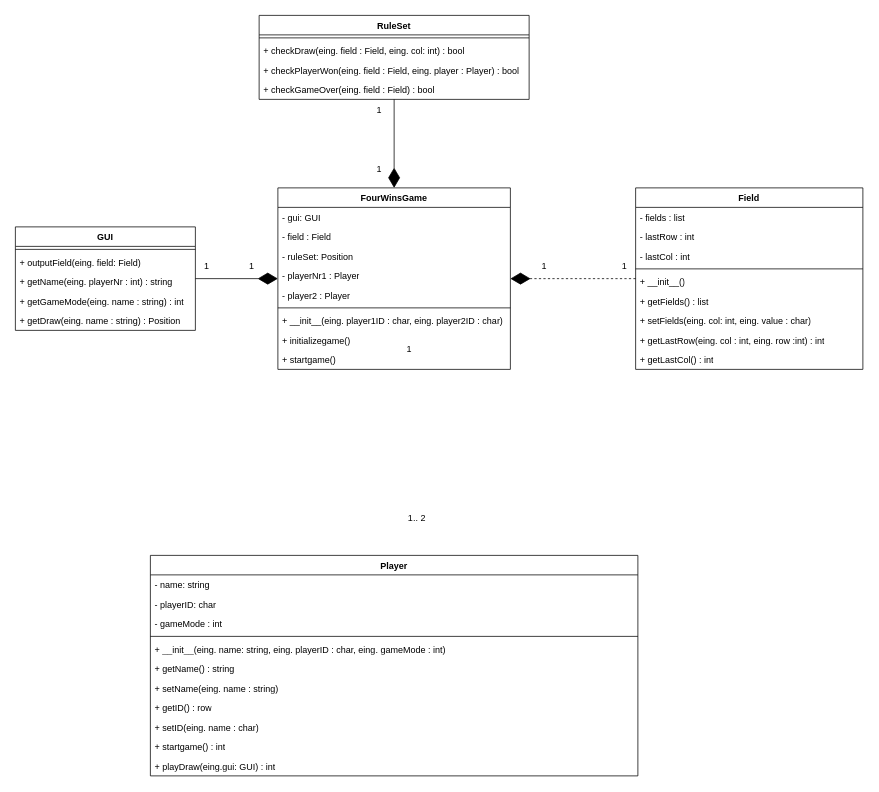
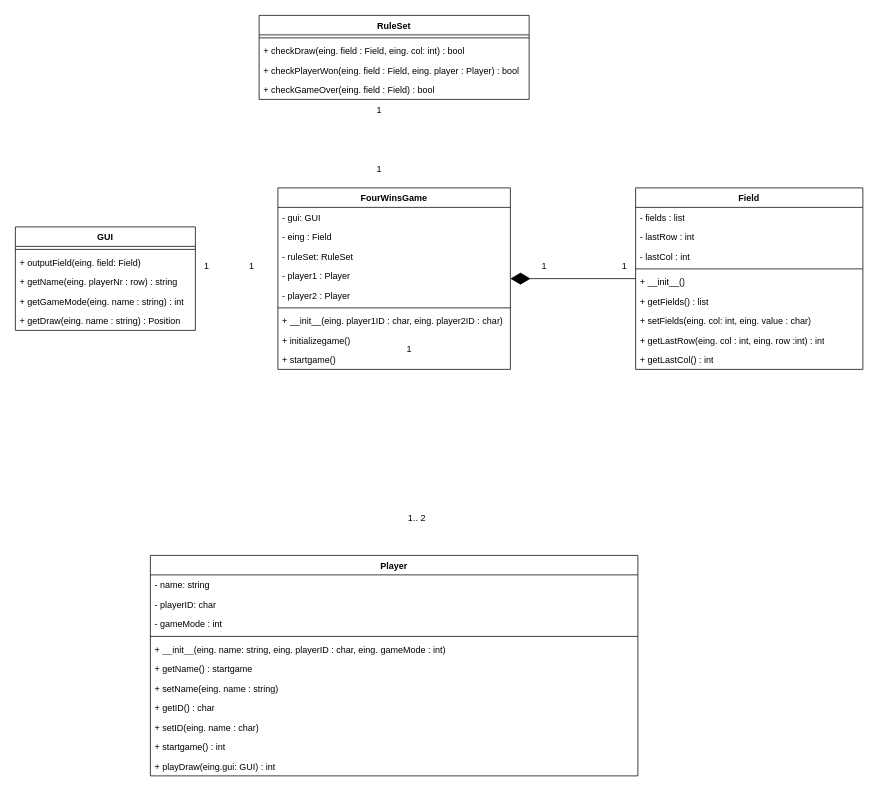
  <mxCell id="0" />
  <mxCell id="1" parent="0" />
  <mxCell id="2" value="FourWinsGame" style="swimlane;fontStyle=1;align=center;verticalAlign=top;childLayout=stackLayout;horizontal=1;startSize=26;horizontalStack=0;resizeParent=1;resizeParentMax=0;resizeLast=0;collapsible=1;marginBottom=0;whiteSpace=wrap;html=1;" vertex="1" parent="1"><mxGeometry x="370" y="250" width="310" height="242" as="geometry" /></mxCell>
  <mxCell id="3" value="- gui: GUI" style="text;strokeColor=none;fillColor=none;align=left;verticalAlign=top;spacingLeft=4;spacingRight=4;overflow=hidden;rotatable=0;points=[[0,0.5],[1,0.5]];portConstraint=eastwest;whiteSpace=wrap;html=1;" vertex="1" parent="2"><mxGeometry y="26" width="310" height="26" as="geometry" /></mxCell>
- <mxCell id="4" value="- field : Field" style="text;strokeColor=none;fillColor=none;align=left;verticalAlign=top;spacingLeft=4;spacingRight=4;overflow=hidden;rotatable=0;points=[[0,0.5],[1,0.5]];portConstraint=eastwest;whiteSpace=wrap;html=1;" vertex="1" parent="2"><mxGeometry y="52" width="310" height="26" as="geometry" /></mxCell>
- <mxCell id="5" value="- ruleSet: Position" style="text;strokeColor=none;fillColor=none;align=left;verticalAlign=top;spacingLeft=4;spacingRight=4;overflow=hidden;rotatable=0;points=[[0,0.5],[1,0.5]];portConstraint=eastwest;whiteSpace=wrap;html=1;" vertex="1" parent="2"><mxGeometry y="78" width="310" height="26" as="geometry" /></mxCell>
- <mxCell id="6" value="- playerNr1 : Player" style="text;strokeColor=none;fillColor=none;align=left;verticalAlign=top;spacingLeft=4;spacingRight=4;overflow=hidden;rotatable=0;points=[[0,0.5],[1,0.5]];portConstraint=eastwest;whiteSpace=wrap;html=1;" vertex="1" parent="2"><mxGeometry y="104" width="310" height="26" as="geometry" /></mxCell>
+ <mxCell id="4" value="- eing : Field" style="text;strokeColor=none;fillColor=none;align=left;verticalAlign=top;spacingLeft=4;spacingRight=4;overflow=hidden;rotatable=0;points=[[0,0.5],[1,0.5]];portConstraint=eastwest;whiteSpace=wrap;html=1;" vertex="1" parent="2"><mxGeometry y="52" width="310" height="26" as="geometry" /></mxCell>
+ <mxCell id="5" value="- ruleSet: RuleSet" style="text;strokeColor=none;fillColor=none;align=left;verticalAlign=top;spacingLeft=4;spacingRight=4;overflow=hidden;rotatable=0;points=[[0,0.5],[1,0.5]];portConstraint=eastwest;whiteSpace=wrap;html=1;" vertex="1" parent="2"><mxGeometry y="78" width="310" height="26" as="geometry" /></mxCell>
+ <mxCell id="6" value="- player1 : Player" style="text;strokeColor=none;fillColor=none;align=left;verticalAlign=top;spacingLeft=4;spacingRight=4;overflow=hidden;rotatable=0;points=[[0,0.5],[1,0.5]];portConstraint=eastwest;whiteSpace=wrap;html=1;" vertex="1" parent="2"><mxGeometry y="104" width="310" height="26" as="geometry" /></mxCell>
  <mxCell id="7" value="- player2 : Player" style="text;strokeColor=none;fillColor=none;align=left;verticalAlign=top;spacingLeft=4;spacingRight=4;overflow=hidden;rotatable=0;points=[[0,0.5],[1,0.5]];portConstraint=eastwest;whiteSpace=wrap;html=1;" vertex="1" parent="2"><mxGeometry y="130" width="310" height="26" as="geometry" /></mxCell>
  <mxCell id="8" value="" style="line;strokeWidth=1;fillColor=none;align=left;verticalAlign=middle;spacingTop=-1;spacingLeft=3;spacingRight=3;rotatable=0;labelPosition=right;points=[];portConstraint=eastwest;strokeColor=inherit;" vertex="1" parent="2"><mxGeometry y="156" width="310" height="8" as="geometry" /></mxCell>
  <mxCell id="9" value="+ __init__(eing. player1ID : char, eing. player2ID : char)" style="text;strokeColor=none;fillColor=none;align=left;verticalAlign=top;spacingLeft=4;spacingRight=4;overflow=hidden;rotatable=0;points=[[0,0.5],[1,0.5]];portConstraint=eastwest;whiteSpace=wrap;html=1;" vertex="1" parent="2"><mxGeometry y="164" width="310" height="26" as="geometry" /></mxCell>
  <mxCell id="10" value="&lt;div&gt;+ initializegame()&lt;/div&gt;" style="text;strokeColor=none;fillColor=none;align=left;verticalAlign=top;spacingLeft=4;spacingRight=4;overflow=hidden;rotatable=0;points=[[0,0.5],[1,0.5]];portConstraint=eastwest;whiteSpace=wrap;html=1;" vertex="1" parent="2"><mxGeometry y="190" width="310" height="26" as="geometry" /></mxCell>
  <mxCell id="11" value="+ startgame()" style="text;strokeColor=none;fillColor=none;align=left;verticalAlign=top;spacingLeft=4;spacingRight=4;overflow=hidden;rotatable=0;points=[[0,0.5],[1,0.5]];portConstraint=eastwest;whiteSpace=wrap;html=1;" vertex="1" parent="2"><mxGeometry y="216" width="310" height="26" as="geometry" /></mxCell>
  <mxCell id="12" value="Field" style="swimlane;fontStyle=1;align=center;verticalAlign=top;childLayout=stackLayout;horizontal=1;startSize=26;horizontalStack=0;resizeParent=1;resizeParentMax=0;resizeLast=0;collapsible=1;marginBottom=0;whiteSpace=wrap;html=1;" vertex="1" parent="1"><mxGeometry x="847" y="250" width="303" height="242" as="geometry" /></mxCell>
  <mxCell id="13" value="- fields : list" style="text;strokeColor=none;fillColor=none;align=left;verticalAlign=top;spacingLeft=4;spacingRight=4;overflow=hidden;rotatable=0;points=[[0,0.5],[1,0.5]];portConstraint=eastwest;whiteSpace=wrap;html=1;" vertex="1" parent="12"><mxGeometry y="26" width="303" height="26" as="geometry" /></mxCell>
  <mxCell id="14" value="- lastRow : int" style="text;strokeColor=none;fillColor=none;align=left;verticalAlign=top;spacingLeft=4;spacingRight=4;overflow=hidden;rotatable=0;points=[[0,0.5],[1,0.5]];portConstraint=eastwest;whiteSpace=wrap;html=1;" vertex="1" parent="12"><mxGeometry y="52" width="303" height="26" as="geometry" /></mxCell>
  <mxCell id="15" value="- lastCol : int" style="text;strokeColor=none;fillColor=none;align=left;verticalAlign=top;spacingLeft=4;spacingRight=4;overflow=hidden;rotatable=0;points=[[0,0.5],[1,0.5]];portConstraint=eastwest;whiteSpace=wrap;html=1;" vertex="1" parent="12"><mxGeometry y="78" width="303" height="26" as="geometry" /></mxCell>
  <mxCell id="16" value="" style="line;strokeWidth=1;fillColor=none;align=left;verticalAlign=middle;spacingTop=-1;spacingLeft=3;spacingRight=3;rotatable=0;labelPosition=right;points=[];portConstraint=eastwest;strokeColor=inherit;" vertex="1" parent="12"><mxGeometry y="104" width="303" height="8" as="geometry" /></mxCell>
  <mxCell id="17" value="+ __init__()" style="text;strokeColor=none;fillColor=none;align=left;verticalAlign=top;spacingLeft=4;spacingRight=4;overflow=hidden;rotatable=0;points=[[0,0.5],[1,0.5]];portConstraint=eastwest;whiteSpace=wrap;html=1;" vertex="1" parent="12"><mxGeometry y="112" width="303" height="26" as="geometry" /></mxCell>
  <mxCell id="18" value="+ getFields() : list" style="text;strokeColor=none;fillColor=none;align=left;verticalAlign=top;spacingLeft=4;spacingRight=4;overflow=hidden;rotatable=0;points=[[0,0.5],[1,0.5]];portConstraint=eastwest;whiteSpace=wrap;html=1;" vertex="1" parent="12"><mxGeometry y="138" width="303" height="26" as="geometry" /></mxCell>
  <mxCell id="19" value="+ setFields(eing. col: int, eing. value : char)" style="text;strokeColor=none;fillColor=none;align=left;verticalAlign=top;spacingLeft=4;spacingRight=4;overflow=hidden;rotatable=0;points=[[0,0.5],[1,0.5]];portConstraint=eastwest;whiteSpace=wrap;html=1;" vertex="1" parent="12"><mxGeometry y="164" width="303" height="26" as="geometry" /></mxCell>
  <mxCell id="20" value="+ getLastRow(eing. col : int, eing. row :int) : int" style="text;strokeColor=none;fillColor=none;align=left;verticalAlign=top;spacingLeft=4;spacingRight=4;overflow=hidden;rotatable=0;points=[[0,0.5],[1,0.5]];portConstraint=eastwest;whiteSpace=wrap;html=1;" vertex="1" parent="12"><mxGeometry y="190" width="303" height="26" as="geometry" /></mxCell>
  <mxCell id="21" value="+ getLastCol() : int" style="text;strokeColor=none;fillColor=none;align=left;verticalAlign=top;spacingLeft=4;spacingRight=4;overflow=hidden;rotatable=0;points=[[0,0.5],[1,0.5]];portConstraint=eastwest;whiteSpace=wrap;html=1;" vertex="1" parent="12"><mxGeometry y="216" width="303" height="26" as="geometry" /></mxCell>
  <mxCell id="22" value="RuleSet" style="swimlane;fontStyle=1;align=center;verticalAlign=top;childLayout=stackLayout;horizontal=1;startSize=26;horizontalStack=0;resizeParent=1;resizeParentMax=0;resizeLast=0;collapsible=1;marginBottom=0;whiteSpace=wrap;html=1;" vertex="1" parent="1"><mxGeometry x="345" y="20" width="360" height="112" as="geometry" /></mxCell>
  <mxCell id="23" value="" style="line;strokeWidth=1;fillColor=none;align=left;verticalAlign=middle;spacingTop=-1;spacingLeft=3;spacingRight=3;rotatable=0;labelPosition=right;points=[];portConstraint=eastwest;strokeColor=inherit;" vertex="1" parent="22"><mxGeometry y="26" width="360" height="8" as="geometry" /></mxCell>
  <mxCell id="24" value="+ checkDraw(eing. field : Field, eing. col: int) : bool" style="text;strokeColor=none;fillColor=none;align=left;verticalAlign=top;spacingLeft=4;spacingRight=4;overflow=hidden;rotatable=0;points=[[0,0.5],[1,0.5]];portConstraint=eastwest;whiteSpace=wrap;html=1;" vertex="1" parent="22"><mxGeometry y="34" width="360" height="26" as="geometry" /></mxCell>
  <mxCell id="25" value="+ checkPlayerWon(eing. field : Field, eing. player : Player) : bool" style="text;strokeColor=none;fillColor=none;align=left;verticalAlign=top;spacingLeft=4;spacingRight=4;overflow=hidden;rotatable=0;points=[[0,0.5],[1,0.5]];portConstraint=eastwest;whiteSpace=wrap;html=1;" vertex="1" parent="22"><mxGeometry y="60" width="360" height="26" as="geometry" /></mxCell>
  <mxCell id="26" value="+ checkGameOver(eing. field : Field) : bool" style="text;strokeColor=none;fillColor=none;align=left;verticalAlign=top;spacingLeft=4;spacingRight=4;overflow=hidden;rotatable=0;points=[[0,0.5],[1,0.5]];portConstraint=eastwest;whiteSpace=wrap;html=1;" vertex="1" parent="22"><mxGeometry y="86" width="360" height="26" as="geometry" /></mxCell>
  <mxCell id="27" value="GUI" style="swimlane;fontStyle=1;align=center;verticalAlign=top;childLayout=stackLayout;horizontal=1;startSize=26;horizontalStack=0;resizeParent=1;resizeParentMax=0;resizeLast=0;collapsible=1;marginBottom=0;whiteSpace=wrap;html=1;" vertex="1" parent="1"><mxGeometry x="20" y="302" width="240" height="138" as="geometry" /></mxCell>
  <mxCell id="28" value="" style="line;strokeWidth=1;fillColor=none;align=left;verticalAlign=middle;spacingTop=-1;spacingLeft=3;spacingRight=3;rotatable=0;labelPosition=right;points=[];portConstraint=eastwest;strokeColor=inherit;" vertex="1" parent="27"><mxGeometry y="26" width="240" height="8" as="geometry" /></mxCell>
  <mxCell id="29" value="+ outputField(eing. field: Field)" style="text;strokeColor=none;fillColor=none;align=left;verticalAlign=top;spacingLeft=4;spacingRight=4;overflow=hidden;rotatable=0;points=[[0,0.5],[1,0.5]];portConstraint=eastwest;whiteSpace=wrap;html=1;" vertex="1" parent="27"><mxGeometry y="34" width="240" height="26" as="geometry" /></mxCell>
- <mxCell id="30" value="+ getName(eing. playerNr : int) : string" style="text;strokeColor=none;fillColor=none;align=left;verticalAlign=top;spacingLeft=4;spacingRight=4;overflow=hidden;rotatable=0;points=[[0,0.5],[1,0.5]];portConstraint=eastwest;whiteSpace=wrap;html=1;" vertex="1" parent="27"><mxGeometry y="60" width="240" height="26" as="geometry" /></mxCell>
+ <mxCell id="30" value="+ getName(eing. playerNr : row) : string" style="text;strokeColor=none;fillColor=none;align=left;verticalAlign=top;spacingLeft=4;spacingRight=4;overflow=hidden;rotatable=0;points=[[0,0.5],[1,0.5]];portConstraint=eastwest;whiteSpace=wrap;html=1;" vertex="1" parent="27"><mxGeometry y="60" width="240" height="26" as="geometry" /></mxCell>
  <mxCell id="31" value="+ getGameMode(eing. name : string) : int" style="text;strokeColor=none;fillColor=none;align=left;verticalAlign=top;spacingLeft=4;spacingRight=4;overflow=hidden;rotatable=0;points=[[0,0.5],[1,0.5]];portConstraint=eastwest;whiteSpace=wrap;html=1;" vertex="1" parent="27"><mxGeometry y="86" width="240" height="26" as="geometry" /></mxCell>
  <mxCell id="32" value="+ getDraw(eing. name : string) : Position" style="text;strokeColor=none;fillColor=none;align=left;verticalAlign=top;spacingLeft=4;spacingRight=4;overflow=hidden;rotatable=0;points=[[0,0.5],[1,0.5]];portConstraint=eastwest;whiteSpace=wrap;html=1;" vertex="1" parent="27"><mxGeometry y="112" width="240" height="26" as="geometry" /></mxCell>
  <mxCell id="33" value="Player" style="swimlane;fontStyle=1;align=center;verticalAlign=top;childLayout=stackLayout;horizontal=1;startSize=26;horizontalStack=0;resizeParent=1;resizeParentMax=0;resizeLast=0;collapsible=1;marginBottom=0;whiteSpace=wrap;html=1;" vertex="1" parent="1"><mxGeometry x="200" y="740" width="650" height="294" as="geometry" /></mxCell>
  <mxCell id="34" value="&lt;div&gt;- name: string&lt;/div&gt;" style="text;strokeColor=none;fillColor=none;align=left;verticalAlign=top;spacingLeft=4;spacingRight=4;overflow=hidden;rotatable=0;points=[[0,0.5],[1,0.5]];portConstraint=eastwest;whiteSpace=wrap;html=1;" vertex="1" parent="33"><mxGeometry y="26" width="650" height="26" as="geometry" /></mxCell>
  <mxCell id="35" value="&lt;div&gt;- playerID: char&lt;br&gt;&lt;/div&gt;" style="text;strokeColor=none;fillColor=none;align=left;verticalAlign=top;spacingLeft=4;spacingRight=4;overflow=hidden;rotatable=0;points=[[0,0.5],[1,0.5]];portConstraint=eastwest;whiteSpace=wrap;html=1;" vertex="1" parent="33"><mxGeometry y="52" width="650" height="26" as="geometry" /></mxCell>
  <mxCell id="36" value="- gameMode : int" style="text;strokeColor=none;fillColor=none;align=left;verticalAlign=top;spacingLeft=4;spacingRight=4;overflow=hidden;rotatable=0;points=[[0,0.5],[1,0.5]];portConstraint=eastwest;whiteSpace=wrap;html=1;" vertex="1" parent="33"><mxGeometry y="78" width="650" height="26" as="geometry" /></mxCell>
  <mxCell id="37" value="" style="line;strokeWidth=1;fillColor=none;align=left;verticalAlign=middle;spacingTop=-1;spacingLeft=3;spacingRight=3;rotatable=0;labelPosition=right;points=[];portConstraint=eastwest;strokeColor=inherit;" vertex="1" parent="33"><mxGeometry y="104" width="650" height="8" as="geometry" /></mxCell>
  <mxCell id="38" value="+ __init__(eing. name: string, eing. playerID : char, eing. gameMode : int)" style="text;strokeColor=none;fillColor=none;align=left;verticalAlign=top;spacingLeft=4;spacingRight=4;overflow=hidden;rotatable=0;points=[[0,0.5],[1,0.5]];portConstraint=eastwest;whiteSpace=wrap;html=1;" vertex="1" parent="33"><mxGeometry y="112" width="650" height="26" as="geometry" /></mxCell>
- <mxCell id="39" value="+ getName() : string" style="text;strokeColor=none;fillColor=none;align=left;verticalAlign=top;spacingLeft=4;spacingRight=4;overflow=hidden;rotatable=0;points=[[0,0.5],[1,0.5]];portConstraint=eastwest;whiteSpace=wrap;html=1;" vertex="1" parent="33"><mxGeometry y="138" width="650" height="26" as="geometry" /></mxCell>
+ <mxCell id="39" value="+ getName() : startgame" style="text;strokeColor=none;fillColor=none;align=left;verticalAlign=top;spacingLeft=4;spacingRight=4;overflow=hidden;rotatable=0;points=[[0,0.5],[1,0.5]];portConstraint=eastwest;whiteSpace=wrap;html=1;" vertex="1" parent="33"><mxGeometry y="138" width="650" height="26" as="geometry" /></mxCell>
  <mxCell id="40" value="+ setName(eing. name : string)" style="text;strokeColor=none;fillColor=none;align=left;verticalAlign=top;spacingLeft=4;spacingRight=4;overflow=hidden;rotatable=0;points=[[0,0.5],[1,0.5]];portConstraint=eastwest;whiteSpace=wrap;html=1;" vertex="1" parent="33"><mxGeometry y="164" width="650" height="26" as="geometry" /></mxCell>
- <mxCell id="41" value="+ getID() : row" style="text;strokeColor=none;fillColor=none;align=left;verticalAlign=top;spacingLeft=4;spacingRight=4;overflow=hidden;rotatable=0;points=[[0,0.5],[1,0.5]];portConstraint=eastwest;whiteSpace=wrap;html=1;" vertex="1" parent="33"><mxGeometry y="190" width="650" height="26" as="geometry" /></mxCell>
+ <mxCell id="41" value="+ getID() : char" style="text;strokeColor=none;fillColor=none;align=left;verticalAlign=top;spacingLeft=4;spacingRight=4;overflow=hidden;rotatable=0;points=[[0,0.5],[1,0.5]];portConstraint=eastwest;whiteSpace=wrap;html=1;" vertex="1" parent="33"><mxGeometry y="190" width="650" height="26" as="geometry" /></mxCell>
  <mxCell id="42" value="+ setID(eing. name : char)" style="text;strokeColor=none;fillColor=none;align=left;verticalAlign=top;spacingLeft=4;spacingRight=4;overflow=hidden;rotatable=0;points=[[0,0.5],[1,0.5]];portConstraint=eastwest;whiteSpace=wrap;html=1;" vertex="1" parent="33"><mxGeometry y="216" width="650" height="26" as="geometry" /></mxCell>
  <mxCell id="43" value="+ startgame() : int" style="text;strokeColor=none;fillColor=none;align=left;verticalAlign=top;spacingLeft=4;spacingRight=4;overflow=hidden;rotatable=0;points=[[0,0.5],[1,0.5]];portConstraint=eastwest;whiteSpace=wrap;html=1;" vertex="1" parent="33"><mxGeometry y="242" width="650" height="26" as="geometry" /></mxCell>
  <mxCell id="44" value="+ playDraw(eing.gui: GUI) : int" style="text;strokeColor=none;fillColor=none;align=left;verticalAlign=top;spacingLeft=4;spacingRight=4;overflow=hidden;rotatable=0;points=[[0,0.5],[1,0.5]];portConstraint=eastwest;whiteSpace=wrap;html=1;" vertex="1" parent="33"><mxGeometry y="268" width="650" height="26" as="geometry" /></mxCell>
  <mxCell id="45" value="1" style="text;html=1;align=center;verticalAlign=middle;resizable=0;points=[];autosize=1;strokeColor=none;fillColor=none;" vertex="1" parent="1"><mxGeometry x="530" y="450" width="30" height="30" as="geometry" /></mxCell>
  <mxCell id="46" value="1.. 2" style="text;html=1;align=center;verticalAlign=middle;resizable=0;points=[];autosize=1;strokeColor=none;fillColor=none;" vertex="1" parent="1"><mxGeometry x="530" y="675" width="50" height="30" as="geometry" /></mxCell>
- <mxCell id="47" value="" style="endArrow=diamondThin;endFill=1;endSize=24;html=1;rounded=0;dashed=1;" edge="1" parent="1" source="12" target="2"><mxGeometry width="160" relative="1" as="geometry"><mxPoint x="524" y="490" as="sourcePoint" /><mxPoint x="524" y="346" as="targetPoint" /></mxGeometry></mxCell>
- <mxCell id="48" value="" style="endArrow=diamondThin;endFill=1;endSize=24;html=1;rounded=0;" edge="1" parent="1" source="22" target="2"><mxGeometry width="160" relative="1" as="geometry"><mxPoint x="780" y="303" as="sourcePoint" /><mxPoint x="604" y="303" as="targetPoint" /></mxGeometry></mxCell>
- <mxCell id="49" value="" style="endArrow=diamondThin;endFill=1;endSize=24;html=1;rounded=0;" edge="1" parent="1" source="27" target="2"><mxGeometry width="160" relative="1" as="geometry"><mxPoint x="780" y="303" as="sourcePoint" /><mxPoint x="604" y="303" as="targetPoint" /></mxGeometry></mxCell>
+ <mxCell id="47" value="" style="endArrow=diamondThin;endFill=1;endSize=24;html=1;rounded=0;" edge="1" parent="1" source="12" target="2"><mxGeometry width="160" relative="1" as="geometry"><mxPoint x="524" y="490" as="sourcePoint" /><mxPoint x="524" y="346" as="targetPoint" /></mxGeometry></mxCell>
  <mxCell id="50" value="1" style="text;html=1;align=center;verticalAlign=middle;resizable=0;points=[];autosize=1;strokeColor=none;fillColor=none;" vertex="1" parent="1"><mxGeometry x="710" y="340" width="30" height="30" as="geometry" /></mxCell>
  <mxCell id="51" value="1" style="text;html=1;align=center;verticalAlign=middle;resizable=0;points=[];autosize=1;strokeColor=none;fillColor=none;" vertex="1" parent="1"><mxGeometry x="817" y="340" width="30" height="30" as="geometry" /></mxCell>
  <mxCell id="52" value="1" style="text;html=1;align=center;verticalAlign=middle;resizable=0;points=[];autosize=1;strokeColor=none;fillColor=none;" vertex="1" parent="1"><mxGeometry x="490" y="210" width="30" height="30" as="geometry" /></mxCell>
  <mxCell id="53" value="1" style="text;html=1;align=center;verticalAlign=middle;resizable=0;points=[];autosize=1;strokeColor=none;fillColor=none;" vertex="1" parent="1"><mxGeometry x="490" y="132" width="30" height="30" as="geometry" /></mxCell>
  <mxCell id="54" value="1" style="text;html=1;align=center;verticalAlign=middle;resizable=0;points=[];autosize=1;strokeColor=none;fillColor=none;" vertex="1" parent="1"><mxGeometry x="320" y="340" width="30" height="30" as="geometry" /></mxCell>
  <mxCell id="55" value="1" style="text;html=1;align=center;verticalAlign=middle;resizable=0;points=[];autosize=1;strokeColor=none;fillColor=none;" vertex="1" parent="1"><mxGeometry x="260" y="340" width="30" height="30" as="geometry" /></mxCell>
